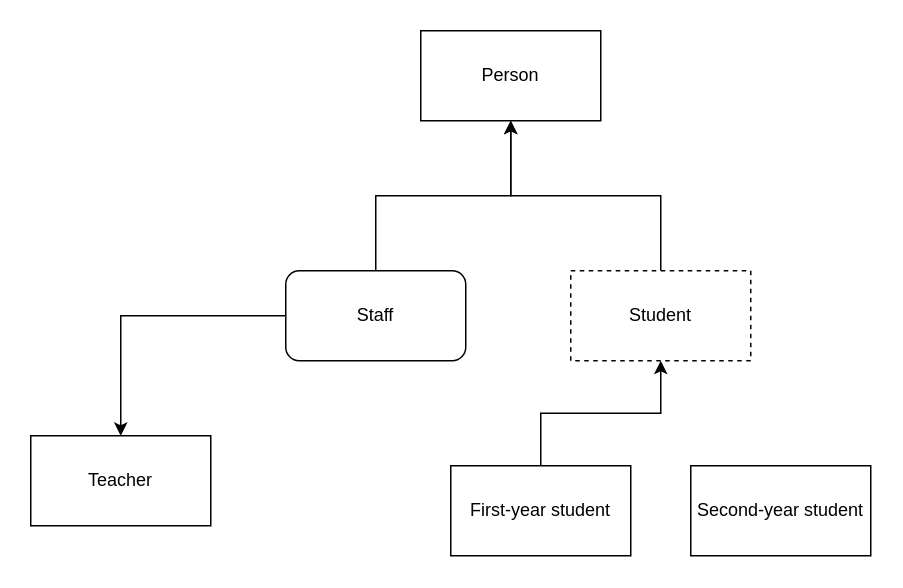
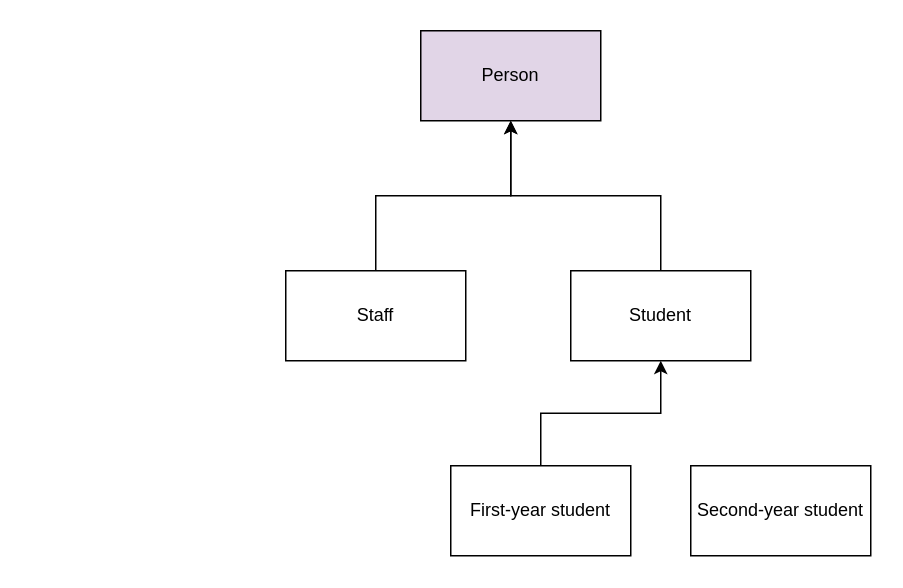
  <mxCell id="0" />
  <mxCell id="1" parent="0" />
  <mxCell id="2" style="edgeStyle=orthogonalEdgeStyle;rounded=0;orthogonalLoop=1;jettySize=auto;html=1;entryX=0.5;entryY=1;entryDx=0;entryDy=0;" edge="1" parent="1" source="3" target="10"><mxGeometry relative="1" as="geometry" /></mxCell>
  <mxCell id="3" value="First-year student" style="rounded=0;whiteSpace=wrap;html=1;" vertex="1" parent="1"><mxGeometry x="300" y="310" width="120" height="60" as="geometry" /></mxCell>
  <mxCell id="4" value="Second-year student" style="rounded=0;whiteSpace=wrap;html=1;" vertex="1" parent="1"><mxGeometry x="460" y="310" width="120" height="60" as="geometry" /></mxCell>
  <mxCell id="5" style="edgeStyle=orthogonalEdgeStyle;rounded=0;orthogonalLoop=1;jettySize=auto;html=1;startArrow=classic;startFill=1;endArrow=none;endFill=0;" edge="1" parent="1" source="7" target="9"><mxGeometry relative="1" as="geometry"><mxPoint x="250" y="210" as="targetPoint" /></mxGeometry></mxCell>
  <mxCell id="6" style="edgeStyle=orthogonalEdgeStyle;rounded=0;orthogonalLoop=1;jettySize=auto;html=1;startArrow=classic;startFill=1;endArrow=none;endFill=0;" edge="1" parent="1" source="7" target="10"><mxGeometry relative="1" as="geometry"><mxPoint x="400" y="190" as="targetPoint" /></mxGeometry></mxCell>
- <mxCell id="7" value="Person" style="rounded=0;whiteSpace=wrap;html=1;" vertex="1" parent="1"><mxGeometry x="280" y="20" width="120" height="60" as="geometry" /></mxCell>
- <mxCell id="8" style="edgeStyle=orthogonalEdgeStyle;rounded=0;orthogonalLoop=1;jettySize=auto;html=1;" edge="1" parent="1" source="9" target="11"><mxGeometry relative="1" as="geometry"><mxPoint x="170" y="310" as="targetPoint" /></mxGeometry></mxCell>
- <mxCell id="9" value="Staff" style="whiteSpace=wrap;html=1;rounded=1;" vertex="1" parent="1"><mxGeometry x="190" y="180" width="120" height="60" as="geometry" /></mxCell>
- <mxCell id="10" value="Student" style="rounded=0;whiteSpace=wrap;html=1;dashed=1;" vertex="1" parent="1"><mxGeometry x="380" y="180" width="120" height="60" as="geometry" /></mxCell>
- <mxCell id="11" value="Teacher" style="rounded=0;whiteSpace=wrap;html=1;" vertex="1" parent="1"><mxGeometry x="20" y="290" width="120" height="60" as="geometry" /></mxCell>
+ <mxCell id="7" value="Person" style="rounded=0;whiteSpace=wrap;html=1;fillColor=#e1d5e7;" vertex="1" parent="1"><mxGeometry x="280" y="20" width="120" height="60" as="geometry" /></mxCell>
+ <mxCell id="9" value="Staff" style="rounded=0;whiteSpace=wrap;html=1;" vertex="1" parent="1"><mxGeometry x="190" y="180" width="120" height="60" as="geometry" /></mxCell>
+ <mxCell id="10" value="Student" style="rounded=0;whiteSpace=wrap;html=1;" vertex="1" parent="1"><mxGeometry x="380" y="180" width="120" height="60" as="geometry" /></mxCell>
